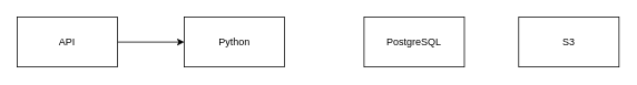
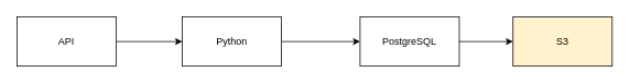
  <mxCell id="0" />
  <mxCell id="1" parent="0" />
  <mxCell id="2" value="" style="edgeStyle=orthogonalEdgeStyle;rounded=0;orthogonalLoop=1;jettySize=auto;html=1;" edge="1" parent="1" source="3" target="5"><mxGeometry relative="1" as="geometry" /></mxCell>
  <mxCell id="3" value="API" style="rounded=0;whiteSpace=wrap;html=1;" vertex="1" parent="1"><mxGeometry x="20" y="20" width="120" height="60" as="geometry" /></mxCell>
+ <mxCell id="4" value="" style="edgeStyle=orthogonalEdgeStyle;rounded=0;orthogonalLoop=1;jettySize=auto;html=1;" edge="1" parent="1" source="5" target="7"><mxGeometry relative="1" as="geometry" /></mxCell>
  <mxCell id="5" value="Python" style="rounded=0;whiteSpace=wrap;html=1;" vertex="1" parent="1"><mxGeometry x="220" y="20" width="120" height="60" as="geometry" /></mxCell>
+ <mxCell id="6" value="" style="edgeStyle=orthogonalEdgeStyle;rounded=0;orthogonalLoop=1;jettySize=auto;html=1;" edge="1" parent="1" source="7" target="8"><mxGeometry relative="1" as="geometry" /></mxCell>
  <mxCell id="7" value="PostgreSQL" style="rounded=0;whiteSpace=wrap;html=1;" vertex="1" parent="1"><mxGeometry x="435" y="20" width="120" height="60" as="geometry" /></mxCell>
- <mxCell id="8" value="S3" style="rounded=0;whiteSpace=wrap;html=1;" vertex="1" parent="1"><mxGeometry x="620" y="20" width="120" height="60" as="geometry" /></mxCell>
+ <mxCell id="8" value="S3" style="rounded=0;whiteSpace=wrap;html=1;fillColor=#fff2cc;" vertex="1" parent="1"><mxGeometry x="620" y="20" width="120" height="60" as="geometry" /></mxCell>
